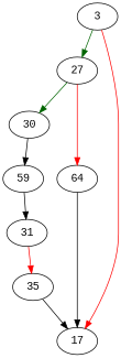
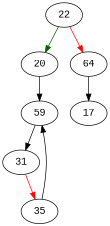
  strict digraph {
    fontname="Liberation Mono"
    node [fontname="Liberation Mono"]
    edge [fontname="Liberation Mono"]
-   3 [entry=true]
-   22 [label=27]
+   22
    n3 [label=17]
-   30
+   30 [label=20]
    n5 [label=64]
    59
    31
    35
-   3 -> 22 [color=darkgreen cond=true]
-   3 -> n3 [color=red cond=false]
    22 -> 30 [color=darkgreen cond=true]
    22 -> n5 [color=red cond=false]
    30 -> 59
    n5 -> n3
    59 -> 31
    31 -> 35 [color=red cond=true]
-   35 -> n3
+   35 -> 59
  }
